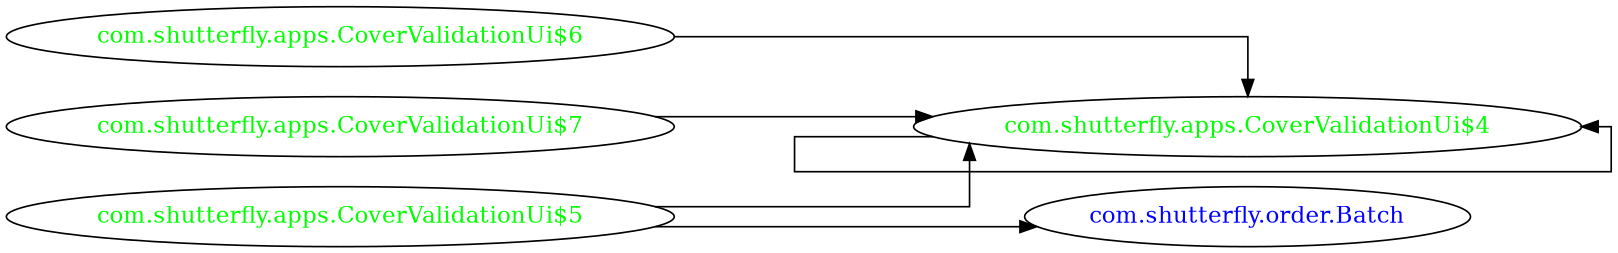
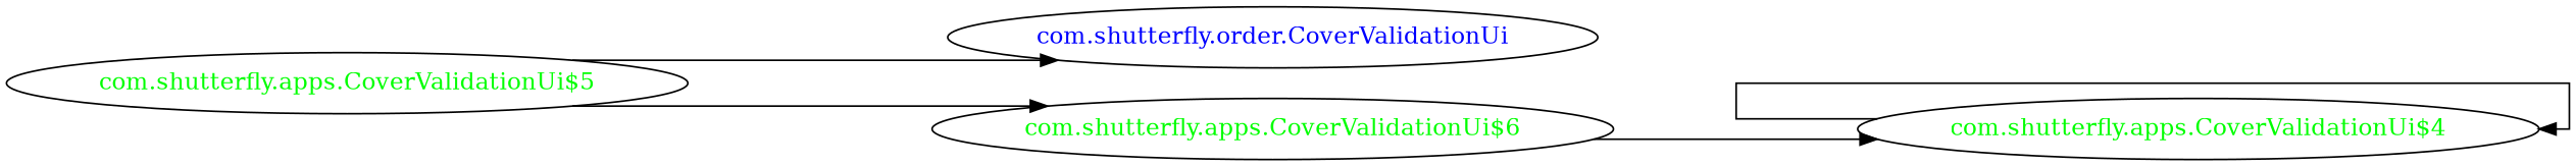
  digraph {
    concentrate=true
    rankdir=LR
    ranksep=2.0
    splines=ortho
    node [fontcolor=green]
    "com.shutterfly.apps.CoverValidationUi$4"
-   "com.shutterfly.order.Batch" [fontcolor=blue]
+   "com.shutterfly.order.Batch" [fontcolor=blue label="com.shutterfly.order.CoverValidationUi"]
    "com.shutterfly.apps.CoverValidationUi$5"
    "com.shutterfly.apps.CoverValidationUi$6"
-   "com.shutterfly.apps.CoverValidationUi$7"
    "com.shutterfly.apps.CoverValidationUi$4" -> "com.shutterfly.apps.CoverValidationUi$4"
-   "com.shutterfly.apps.CoverValidationUi$5" -> "com.shutterfly.apps.CoverValidationUi$4"
+   "com.shutterfly.apps.CoverValidationUi$5" -> "com.shutterfly.apps.CoverValidationUi$6"
    "com.shutterfly.apps.CoverValidationUi$5" -> "com.shutterfly.order.Batch"
    "com.shutterfly.apps.CoverValidationUi$6" -> "com.shutterfly.apps.CoverValidationUi$4"
-   "com.shutterfly.apps.CoverValidationUi$7" -> "com.shutterfly.apps.CoverValidationUi$4"
  }
